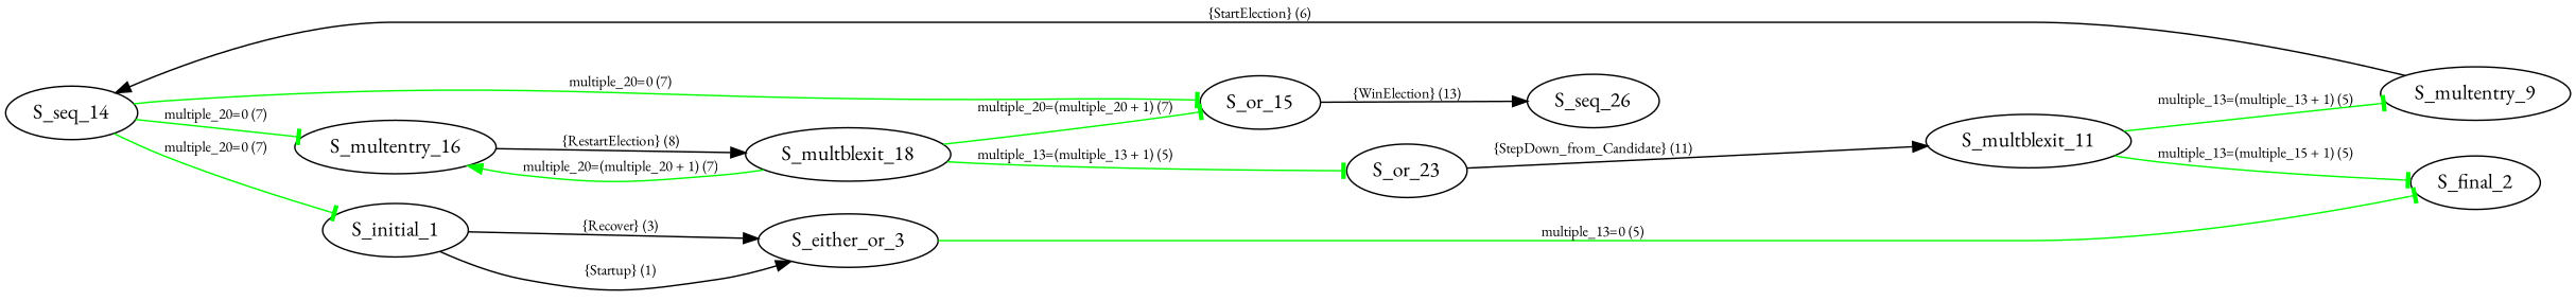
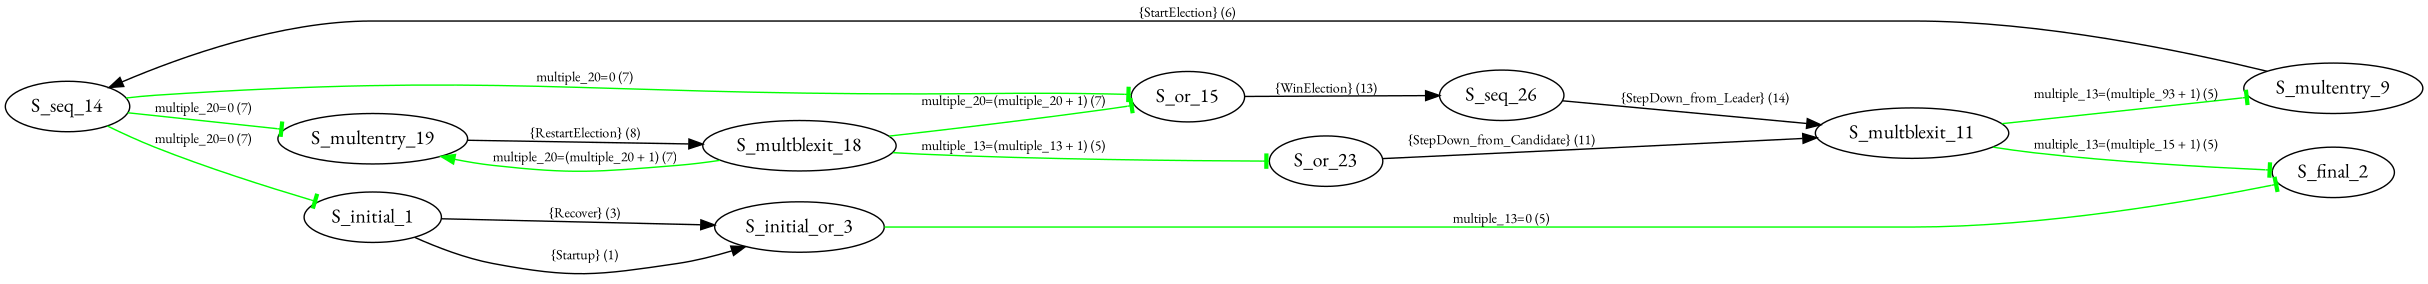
  digraph {
    fontname="EB Garamond"
    rankdir=LR
    node [fontname="EB Garamond"]
    edge [arrowhead=tee color=green fontname="EB Garamond" fontsize=10]
    S_seq_14
-   S_multentry_16
+   S_multentry_16 [label=S_multentry_19]
    n3 [label=S_or_15]
    S_or_23
    S_multblexit_18
    S_seq_26
    S_multblexit_11
    S_multentry_9
    S_final_2
-   S_either_or_3
+   S_either_or_3 [label=S_initial_or_3]
    S_initial_1
    subgraph sub_1 {
      S_seq_14
      S_multentry_16
      n3
      S_or_23
      S_multblexit_18
      S_seq_26
      S_multblexit_11
      S_multentry_9
      S_final_2
      S_either_or_3
      S_initial_1
    }
    S_seq_14 -> S_multentry_16 [label="multiple_20=0 (7)"]
    S_seq_14 -> n3 [label="multiple_20=0 (7)"]
    S_seq_14 -> S_initial_1 [label="multiple_20=0 (7)"]
    S_multentry_16 -> S_multblexit_18 [label="{RestartElection} (8)" arrowhead="" color=""]
    n3 -> S_seq_26 [label="{WinElection} (13)" arrowhead="" color=""]
    S_or_23 -> S_multblexit_11 [label="{StepDown_from_Candidate} (11)" arrowhead="" color=""]
    S_multblexit_18 -> S_multentry_16 [arrowhead=normal label="multiple_20=(multiple_20 + 1) (7)"]
    S_multblexit_18 -> n3 [label="multiple_20=(multiple_20 + 1) (7)"]
    S_multblexit_18 -> S_or_23 [label="multiple_13=(multiple_13 + 1) (5)"]
-   S_multblexit_11 -> S_multentry_9 [label="multiple_13=(multiple_13 + 1) (5)"]
+   S_seq_26 -> S_multblexit_11 [label="{StepDown_from_Leader} (14)" arrowhead="" color=""]
+   S_multblexit_11 -> S_multentry_9 [label="multiple_13=(multiple_93 + 1) (5)"]
    S_multblexit_11 -> S_final_2 [label="multiple_13=(multiple_15 + 1) (5)"]
    S_multentry_9 -> S_seq_14 [label="{StartElection} (6)" arrowhead="" color=""]
    S_either_or_3 -> S_final_2 [label="multiple_13=0 (5)"]
    S_initial_1 -> S_either_or_3 [label="{Startup} (1)" arrowhead="" color=""]
    S_initial_1 -> S_either_or_3 [label="{Recover} (3)" arrowhead="" color=""]
  }
